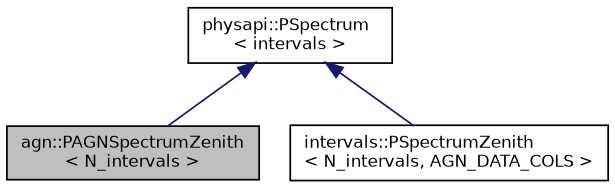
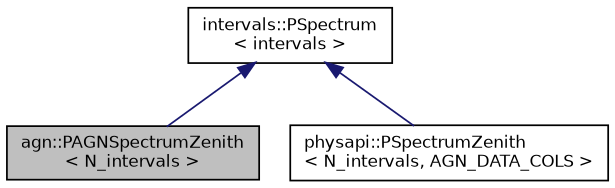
  digraph {
    node [color=black fillcolor=white fontname=Helvetica fontsize=10 shape=record style=filled]
    edge [color=midnightblue dir=back fontname=Helvetica fontsize=10 labelfontname=Helvetica labelfontsize=10 style=solid]
    n1 [fillcolor=grey75 fontcolor=black height=0.2 label="agn::PAGNSpectrumZenith\l\< N_intervals \>" width=0.4]
-   n2 [height=0.2 label="intervals::PSpectrumZenith\l\< N_intervals, AGN_DATA_COLS \>" width=0.4]
-   n3 [height=0.2 label="physapi::PSpectrum\l\< intervals \>" width=0.4]
+   n2 [height=0.2 label="physapi::PSpectrumZenith\l\< N_intervals, AGN_DATA_COLS \>" width=0.4]
+   n3 [height=0.2 label="intervals::PSpectrum\l\< intervals \>" width=0.4]
    n3 -> n1
    n3 -> n2
  }
